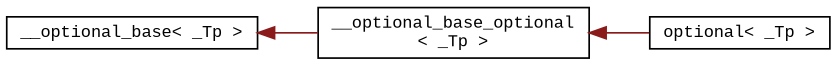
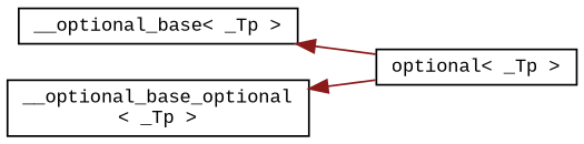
  digraph {
    fontname="Liberation Mono"
    rankdir=LR
    node [color=black fillcolor=white fontname="Liberation Mono" fontsize=10 shape=record style=filled]
    edge [color=firebrick4 dir=back fontname="Liberation Mono" fontsize=10 labelfontname=Helvetica labelfontsize=10 style=solid]
    n1 [height=0.2 label="__optional_base\< _Tp \>" width=0.4]
    n2 [height=0.2 label="__optional_base_optional\l\< _Tp \>" width=0.4]
    n3 [height=0.2 label="optional\< _Tp \>" width=0.4]
-   n1 -> n2
+   n1 -> n3
    n2 -> n3
  }
